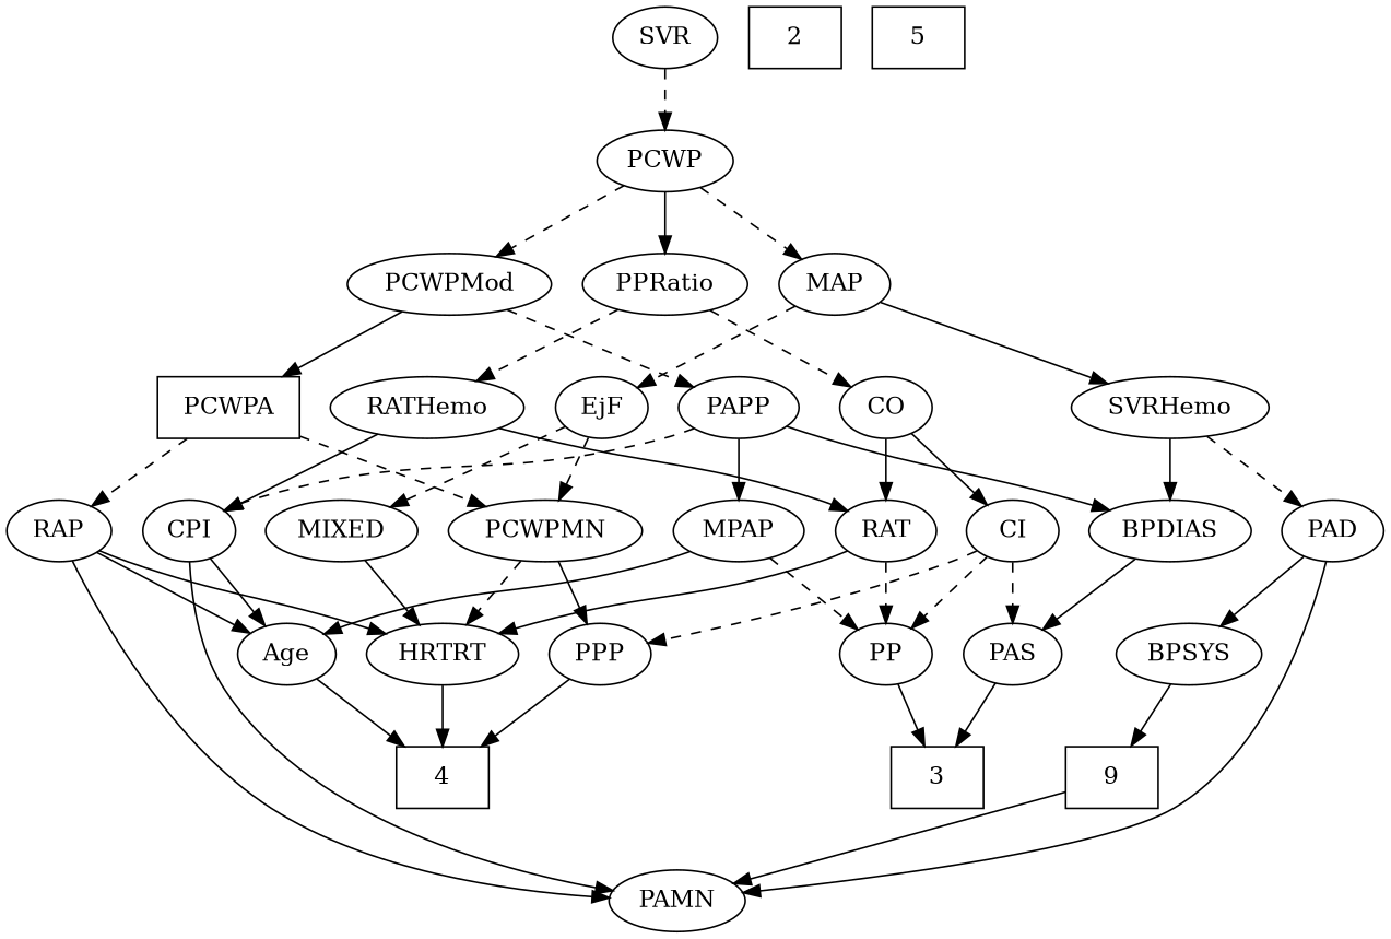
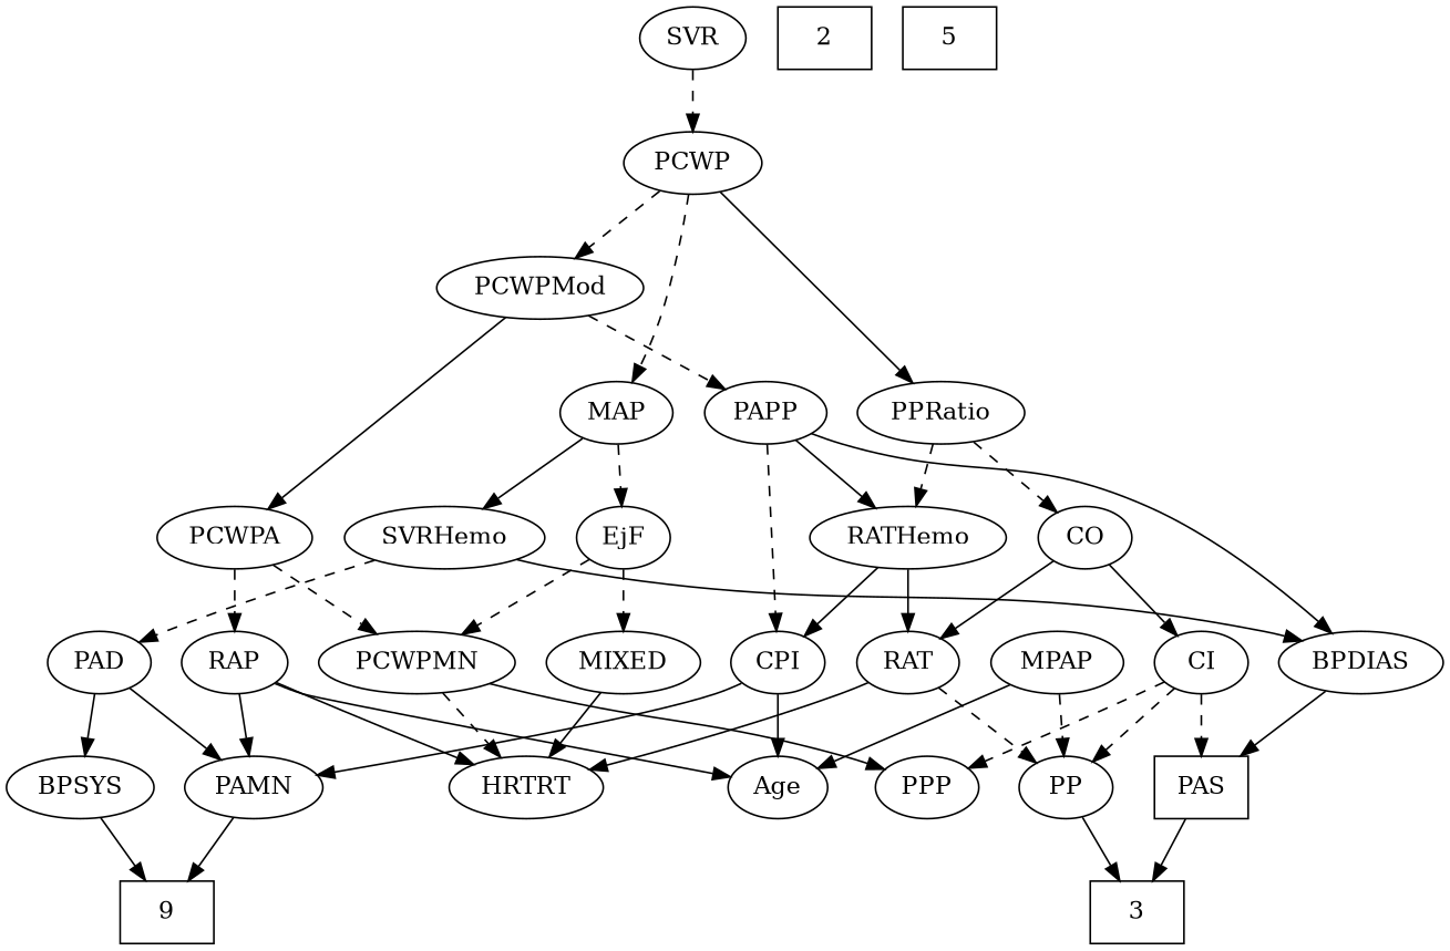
  strict digraph {
    edge [style=solid]
    n1 [height=0.5 label=9 shape=box width=0.75]
    2 [height=0.5 shape=box width=0.75]
    3 [height=0.5 shape=box width=0.75]
-   4 [height=0.5 shape=box width=0.75]
    5 [height=0.5 shape=box width=0.75]
    RAP [height=0.5 width=0.77632]
    PAMN [height=0.5 width=1.011]
    HRTRT [height=0.5 width=1.1013]
    Age [height=0.5 width=0.75]
-   PAS [height=0.5 width=0.75]
+   PAS [height=0.5 width=0.75 shape=box]
    PAD [height=0.5 width=0.79437]
    BPSYS [height=0.5 width=1.0471]
    PCWP [height=0.5 width=0.97491]
    PCWPMod [height=0.5 width=1.4443]
    MAP [height=0.5 width=0.84854]
    PPRatio [height=0.5 width=1.1013]
-   PCWPA [height=0.5 width=1.1555 shape=box]
+   PCWPA [height=0.5 width=1.1555]
    PAPP [height=0.5 width=0.88464]
    SVRHemo [height=0.5 width=1.3902]
    EjF [height=0.5 width=0.75]
    CO [height=0.5 width=0.75]
    RATHemo [height=0.5 width=1.3721]
    PCWPMN [height=0.5 width=1.3902]
    BPDIAS [height=0.5 width=1.1735]
    CPI [height=0.5 width=0.75]
    MPAP [height=0.5 width=0.97491]
    MIXED [height=0.5 width=1.1193]
    CI [height=0.5 width=0.75]
    RAT [height=0.5 width=0.75827]
    PPP [height=0.5 width=0.75]
    PP [height=0.5 width=0.75]
    SVR [height=0.5 width=0.77632]
    RAP -> PAMN
    RAP -> HRTRT
    RAP -> Age
-   n1 -> PAMN
-   HRTRT -> 4
-   Age -> 4
+   PAMN -> n1
    PAS -> 3
    PAD -> PAMN
    PAD -> BPSYS
    BPSYS -> n1
    PCWP -> PCWPMod [style=dashed]
    PCWP -> MAP [style=dashed]
    PCWP -> PPRatio
    PCWPMod -> PCWPA
    PCWPMod -> PAPP [style=dashed]
    MAP -> SVRHemo
    MAP -> EjF [style=dashed]
    PPRatio -> CO [style=dashed]
    PPRatio -> RATHemo [style=dashed]
    PCWPA -> RAP [style=dashed]
    PCWPA -> PCWPMN [style=dashed]
    PAPP -> BPDIAS
    PAPP -> CPI [style=dashed]
-   PAPP -> MPAP
+   PAPP -> RATHemo
    SVRHemo -> PAD [style=dashed]
    SVRHemo -> BPDIAS
    EjF -> PCWPMN [style=dashed]
    EjF -> MIXED [style=dashed]
    CO -> CI
    CO -> RAT
    RATHemo -> CPI
    RATHemo -> RAT
    PCWPMN -> HRTRT [style=dashed]
    PCWPMN -> PPP
    BPDIAS -> PAS
    CPI -> PAMN
    CPI -> Age
    MPAP -> Age
    MPAP -> PP [style=dashed]
    MIXED -> HRTRT
    CI -> PAS [style=dashed]
    CI -> PPP [style=dashed]
    CI -> PP [style=dashed]
    RAT -> HRTRT
    RAT -> PP [style=dashed]
-   PPP -> 4
    PP -> 3
    SVR -> PCWP [style=dashed]
  }
